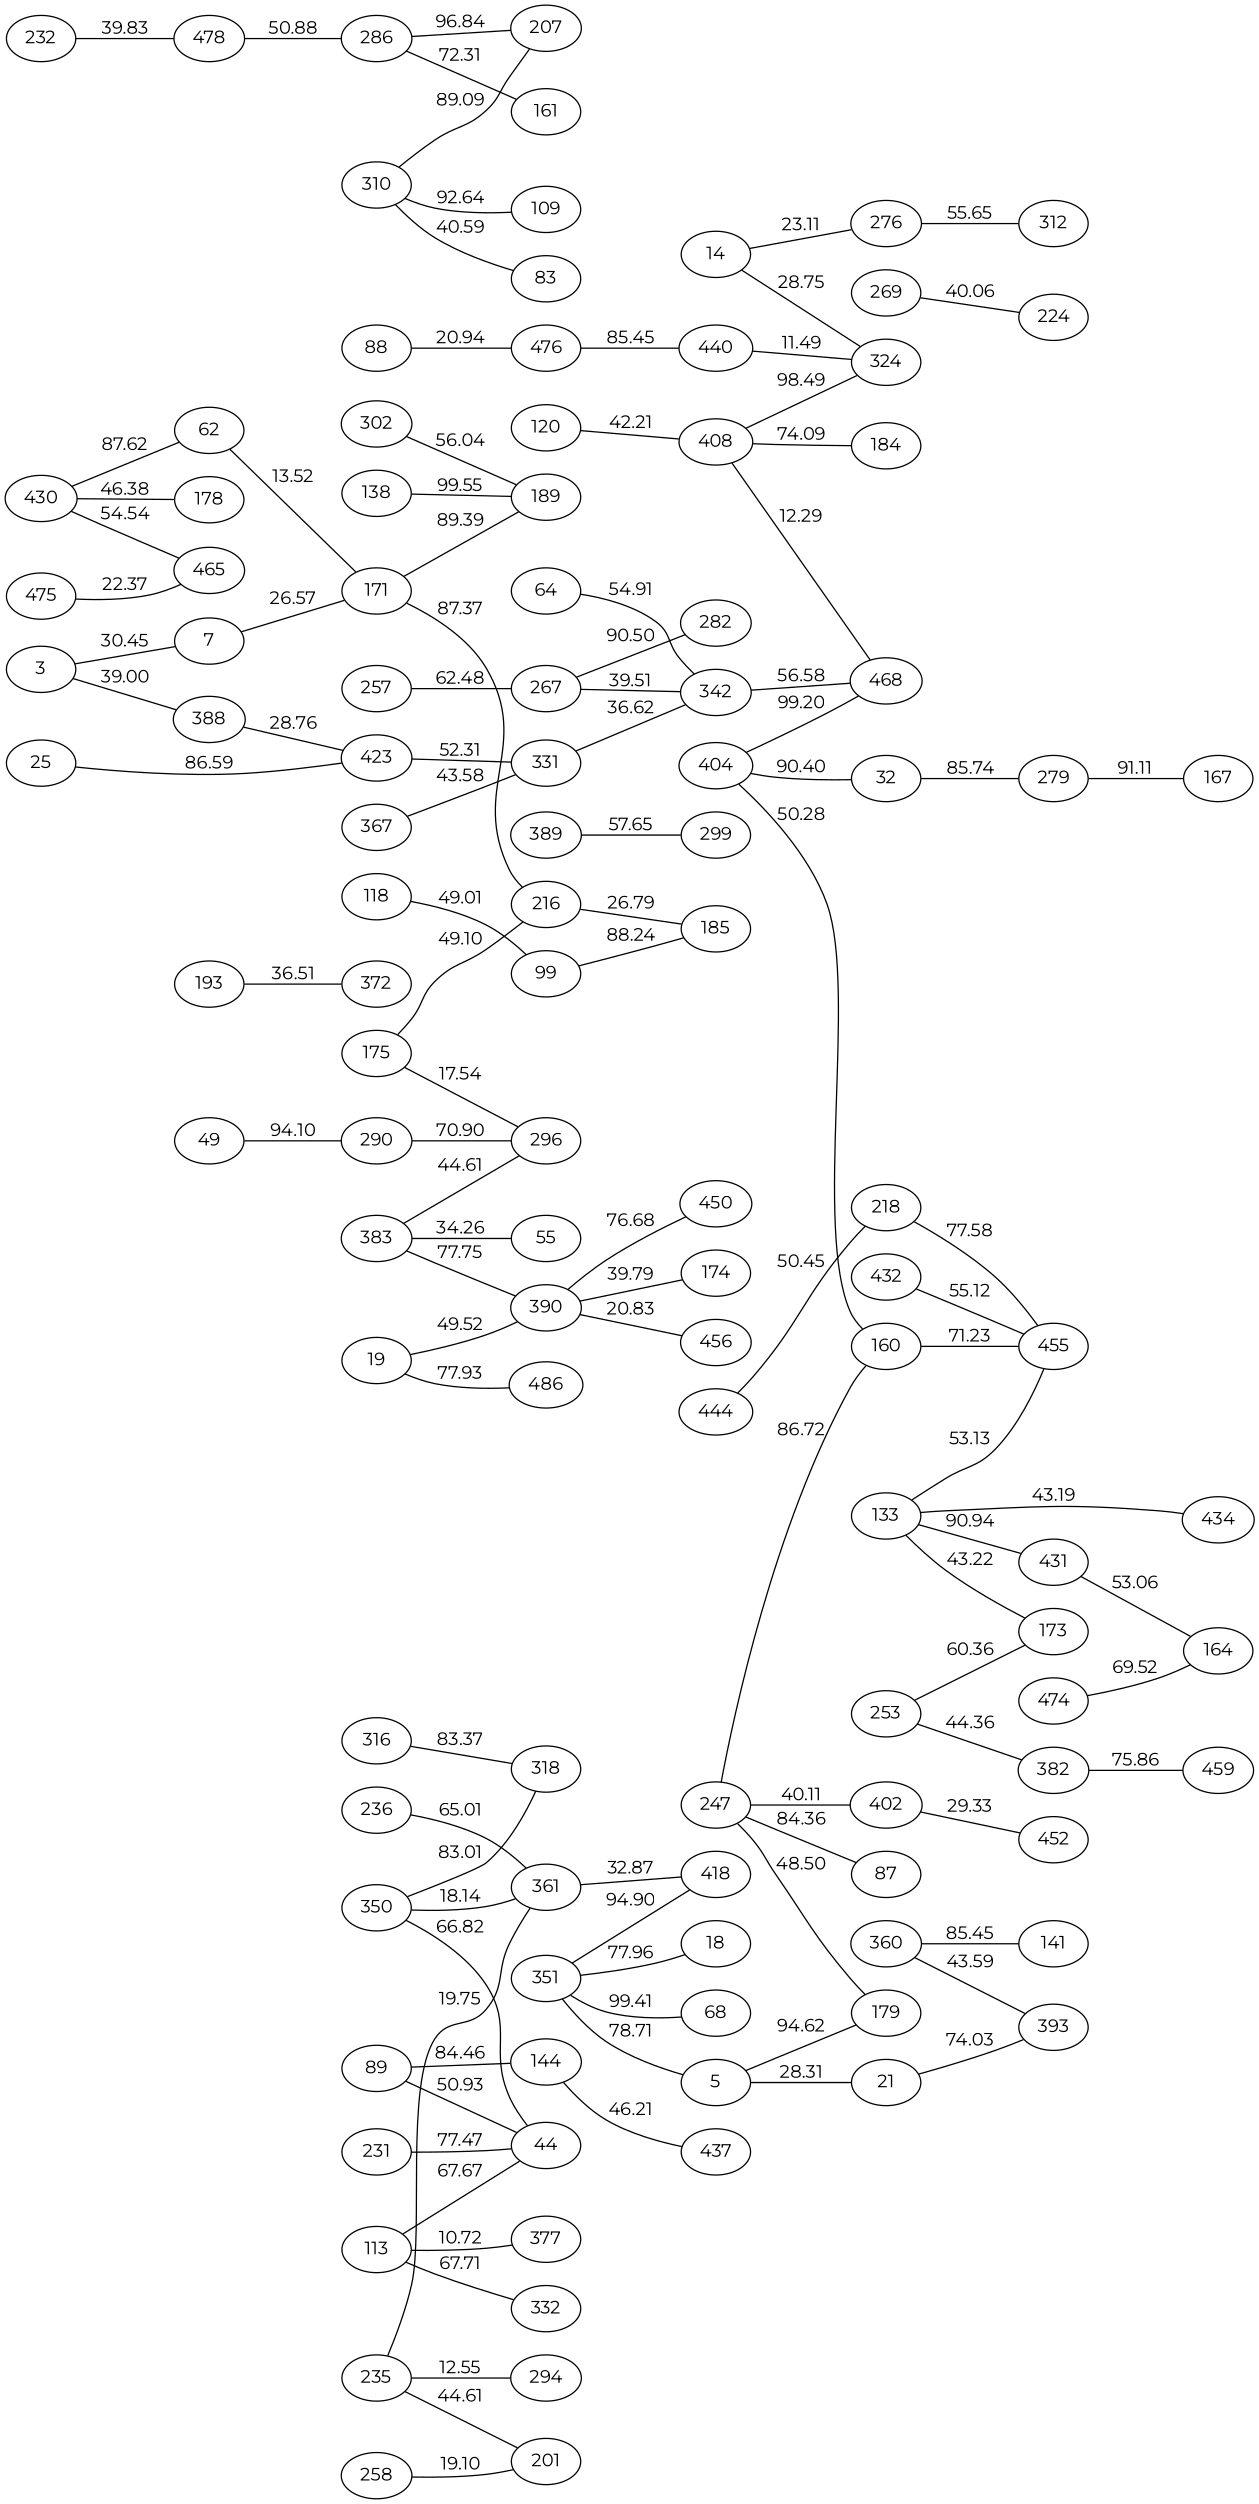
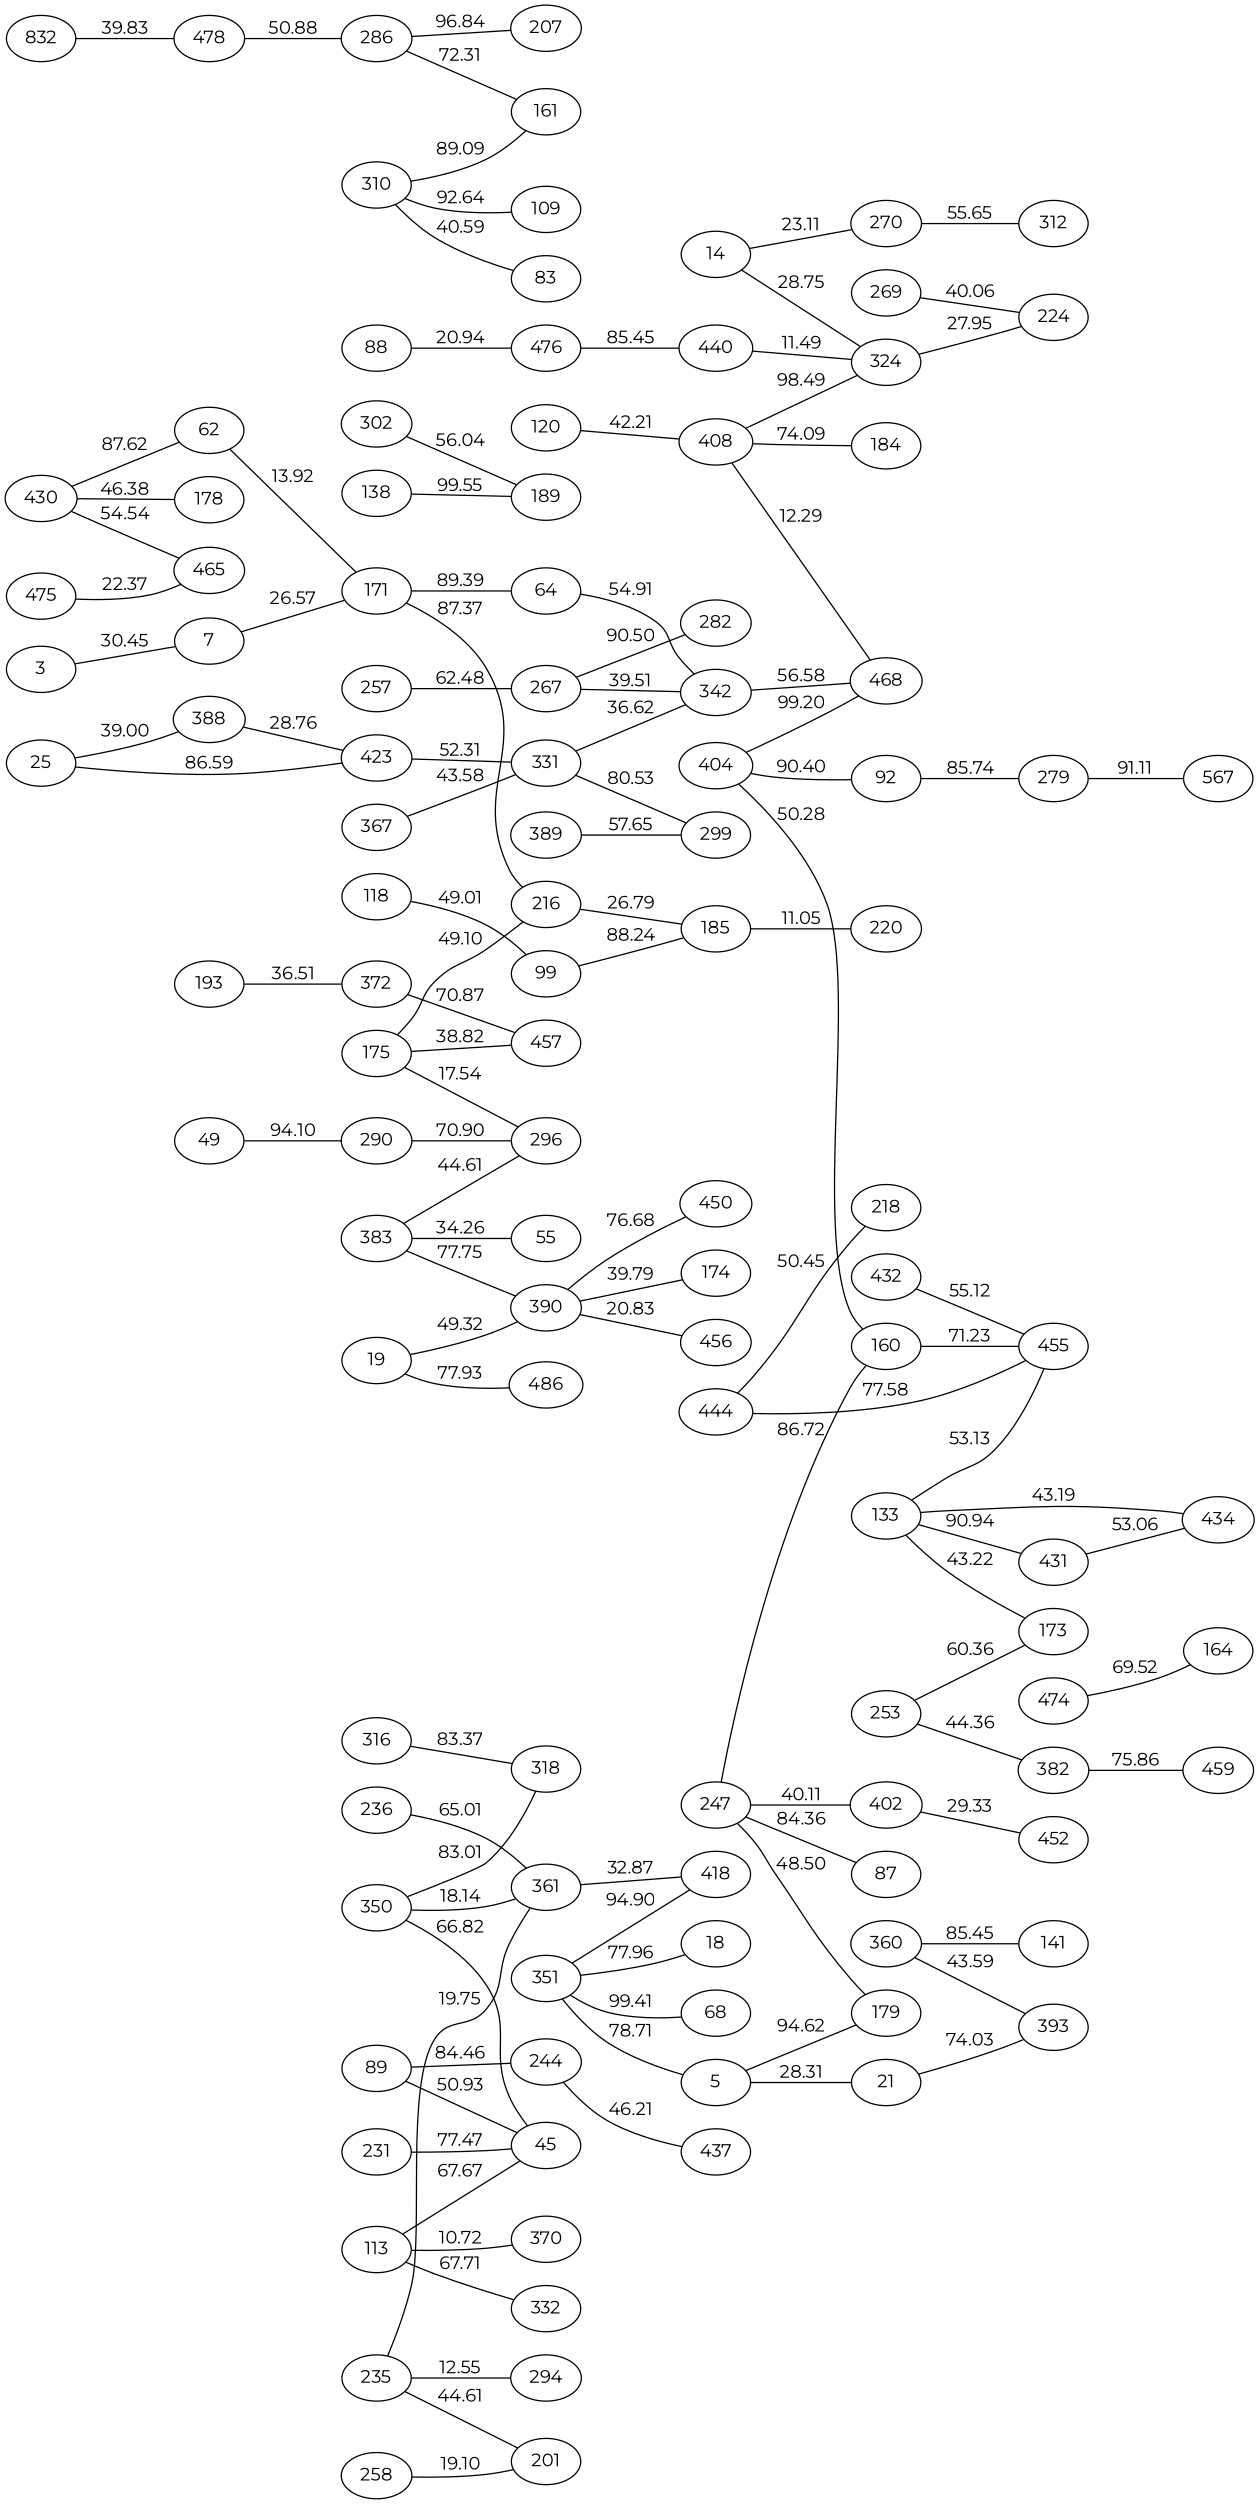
  graph {
    fontname=Montserrat
    rankdir=LR
    node [fontname=Montserrat]
    edge [fontname=Montserrat]
    88
    476
    440
    324
    89
-   244 [label=144]
-   45 [label=44]
+   244
+   45
    437
    193
    372
+   457
    350
    318
    361
    418
    351
    68
    5
    18
    179
    21
    393
    231
-   232
+   232 [label=832]
    478
    n26 [label=286]
    207
    161
    474
    164
    475
    465
    113
    332
-   377
+   377 [label=370]
    224
    235
    201
    294
    236
    118
    99
    185
+   220
    14
-   270 [label=276]
+   270
    312
    19
    486
    390
    450
    174
    456
    360
    141
    120
    408
    468
    184
    3
    388
    7
    423
    171
    331
    189
    216
    367
    342
    299
    247
    160
    87
    402
    455
    452
    404
-   32
+   32 [label=92]
    279
-   167
+   167 [label=567]
    25
    253
    173
    382
    459
    133
    431
    434
    257
    267
    282
    258
    138
    383
    296
    55
    389
    302
    269
    49
    290
    430
    62
    178
    310
    109
    83
    432
    316
    444
    218
    64
    175
    88 -- 476 [label=20.94]
    476 -- 440 [label=85.45]
    440 -- 324 [label=11.49]
+   324 -- 224 [label=27.95]
    89 -- 244 [label=84.46]
    89 -- 45 [label=50.93]
    244 -- 437 [label=46.21]
    193 -- 372 [label=36.51]
+   372 -- 457 [label=70.87]
    350 -- 45 [label=66.82]
    350 -- 318 [label=83.01]
    350 -- 361 [label=18.14]
    361 -- 418 [label=32.87]
    351 -- 418 [label=94.90]
    351 -- 68 [label=99.41]
    351 -- 5 [label=78.71]
    351 -- 18 [label=77.96]
    5 -- 179 [label=94.62]
    5 -- 21 [label=28.31]
    21 -- 393 [label=74.03]
    231 -- 45 [label=77.47]
    232 -- 478 [label=39.83]
    478 -- n26 [label=50.88]
    n26 -- 207 [label=96.84]
    n26 -- 161 [label=72.31]
    474 -- 164 [label=69.52]
    475 -- 465 [label=22.37]
    113 -- 45 [label=67.67]
    113 -- 332 [label=67.71]
    113 -- 377 [label=10.72]
    235 -- 361 [label=19.75]
    235 -- 201 [label=44.61]
    235 -- 294 [label=12.55]
    236 -- 361 [label=65.01]
    118 -- 99 [label=49.01]
    99 -- 185 [label=88.24]
+   185 -- 220 [label=11.05]
    14 -- 324 [label=28.75]
    14 -- 270 [label=23.11]
    270 -- 312 [label=55.65]
    19 -- 486 [label=77.93]
-   19 -- 390 [label=49.52]
+   19 -- 390 [label=49.32]
    390 -- 450 [label=76.68]
    390 -- 174 [label=39.79]
    390 -- 456 [label=20.83]
    360 -- 393 [label=43.59]
    360 -- 141 [label=85.45]
    120 -- 408 [label=42.21]
    408 -- 324 [label=98.49]
    408 -- 468 [label=12.29]
    408 -- 184 [label=74.09]
-   3 -- 388 [label=39.00]
+   25 -- 388 [label=39.00]
    3 -- 7 [label=30.45]
    388 -- 423 [label=28.76]
    7 -- 171 [label=26.57]
    423 -- 331 [label=52.31]
-   171 -- 189 [label=89.39]
+   171 -- 64 [label=89.39]
    171 -- 216 [label=87.37]
    331 -- 342 [label=36.62]
+   331 -- 299 [label=80.53]
    216 -- 185 [label=26.79]
    367 -- 331 [label=43.58]
    342 -- 468 [label=56.58]
    247 -- 179 [label=48.50]
    247 -- 160 [label=86.72]
    247 -- 87 [label=84.36]
    247 -- 402 [label=40.11]
    160 -- 455 [label=71.23]
    402 -- 452 [label=29.33]
    404 -- 468 [label=99.20]
    404 -- 160 [label=50.28]
    404 -- 32 [label=90.40]
    32 -- 279 [label=85.74]
    279 -- 167 [label=91.11]
    25 -- 423 [label=86.59]
    253 -- 173 [label=60.36]
    253 -- 382 [label=44.36]
    382 -- 459 [label=75.86]
    133 -- 455 [label=53.13]
    133 -- 173 [label=43.22]
    133 -- 431 [label=90.94]
    133 -- 434 [label=43.19]
-   431 -- 164 [label=53.06]
+   431 -- 434 [label=53.06]
    257 -- 267 [label=62.48]
    267 -- 342 [label=39.51]
    267 -- 282 [label=90.50]
    258 -- 201 [label=19.10]
    138 -- 189 [label=99.55]
    383 -- 390 [label=77.75]
    383 -- 296 [label=44.61]
    383 -- 55 [label=34.26]
    389 -- 299 [label=57.65]
    302 -- 189 [label=56.04]
    269 -- 224 [label=40.06]
    49 -- 290 [label=94.10]
    290 -- 296 [label=70.90]
    430 -- 465 [label=54.54]
    430 -- 62 [label=87.62]
    430 -- 178 [label=46.38]
-   62 -- 171 [label=13.52]
-   310 -- 207 [label=89.09]
+   62 -- 171 [label=13.92]
+   310 -- 161 [label=89.09]
    310 -- 109 [label=92.64]
    310 -- 83 [label=40.59]
    432 -- 455 [label=55.12]
    316 -- 318 [label=83.37]
-   218 -- 455 [label=77.58]
+   444 -- 455 [label=77.58]
    444 -- 218 [label=50.45]
    64 -- 342 [label=54.91]
+   175 -- 457 [label=38.82]
    175 -- 216 [label=49.10]
    175 -- 296 [label=17.54]
  }
